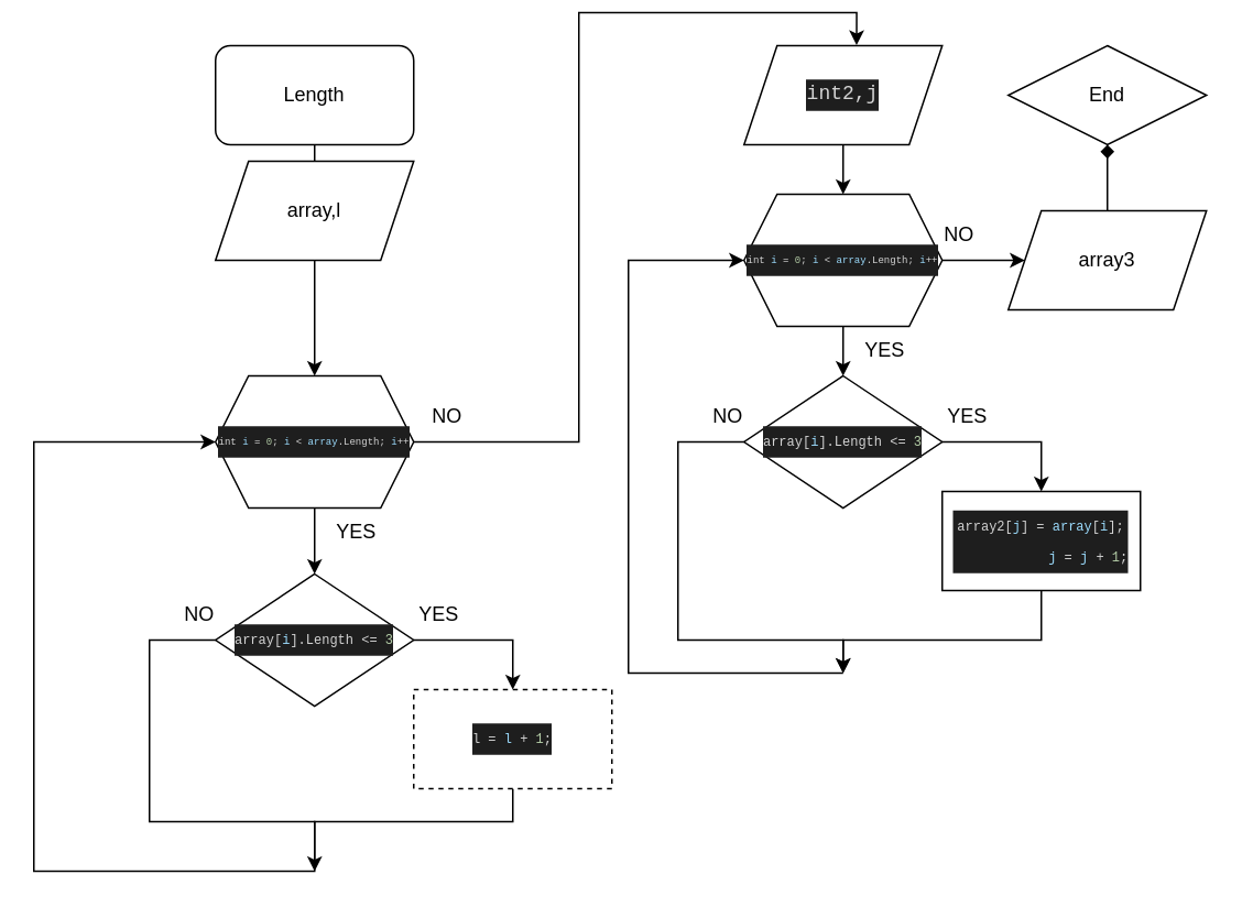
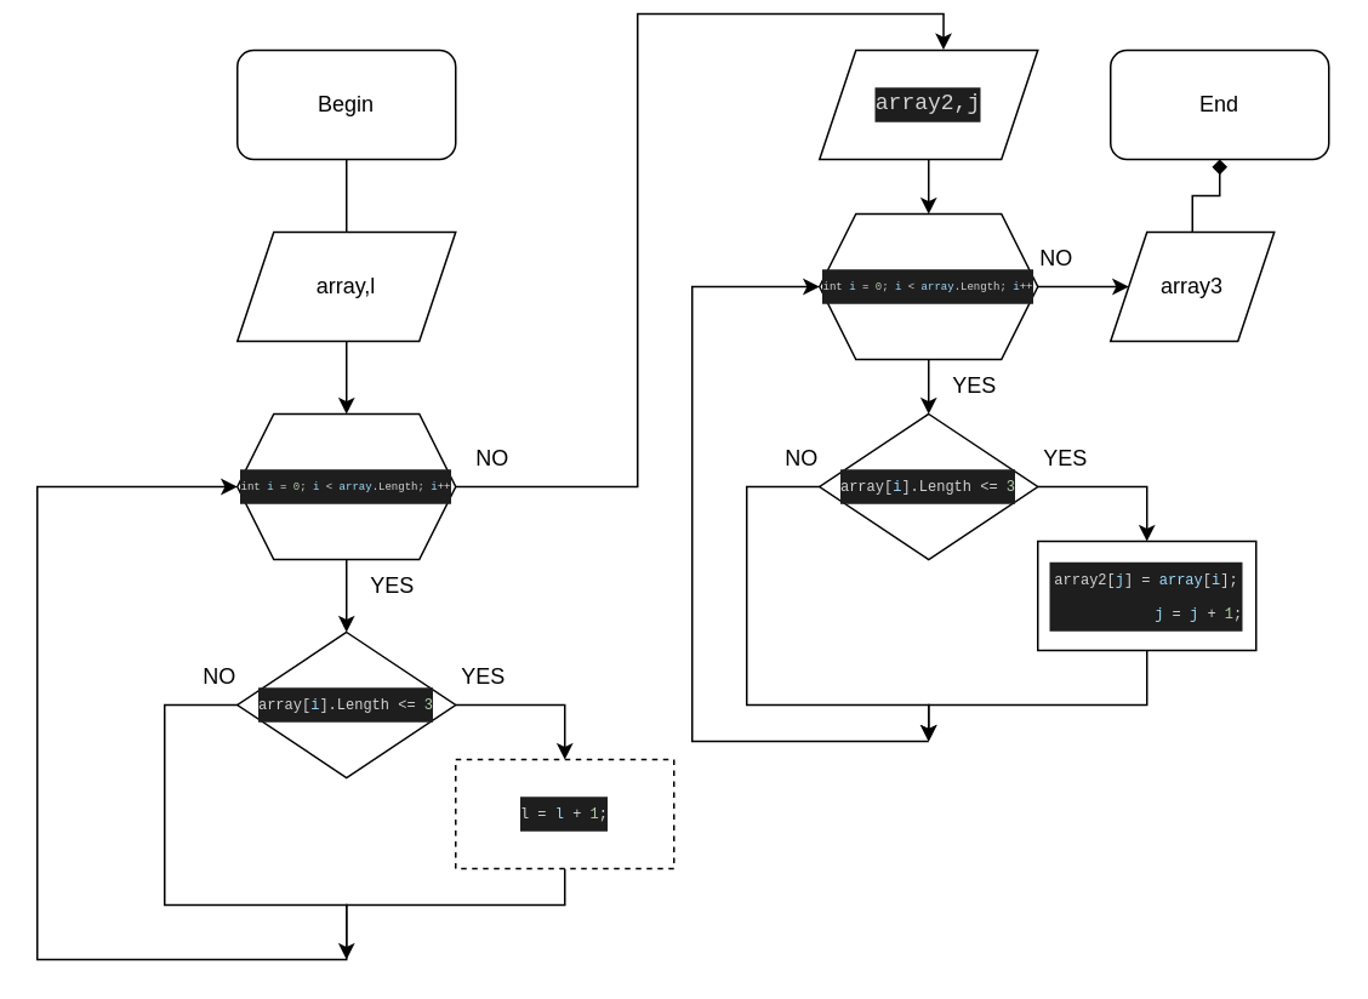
  <mxCell id="0" />
  <mxCell id="1" parent="0" />
  <mxCell id="2" style="edgeStyle=orthogonalEdgeStyle;rounded=0;orthogonalLoop=1;jettySize=auto;html=1;exitX=0.5;exitY=1;exitDx=0;exitDy=0;entryX=0.5;entryY=0;entryDx=0;entryDy=0;endArrow=none;" edge="1" parent="1" source="3" target="5"><mxGeometry relative="1" as="geometry" /></mxCell>
- <mxCell id="3" value="Length" style="rounded=1;whiteSpace=wrap;html=1;" vertex="1" parent="1"><mxGeometry x="130" y="20" width="120" height="60" as="geometry" /></mxCell>
+ <mxCell id="3" value="Begin" style="rounded=1;whiteSpace=wrap;html=1;" vertex="1" parent="1"><mxGeometry x="130" y="20" width="120" height="60" as="geometry" /></mxCell>
  <mxCell id="4" style="edgeStyle=orthogonalEdgeStyle;rounded=0;orthogonalLoop=1;jettySize=auto;html=1;exitX=0.5;exitY=1;exitDx=0;exitDy=0;entryX=0.5;entryY=0;entryDx=0;entryDy=0;" edge="1" parent="1" source="5" target="8"><mxGeometry relative="1" as="geometry" /></mxCell>
- <mxCell id="5" value="array,l" style="shape=parallelogram;perimeter=parallelogramPerimeter;whiteSpace=wrap;html=1;fixedSize=1;" vertex="1" parent="1"><mxGeometry x="130" y="90" width="120" height="60" as="geometry" /></mxCell>
+ <mxCell id="5" value="array,l" style="shape=parallelogram;perimeter=parallelogramPerimeter;whiteSpace=wrap;html=1;fixedSize=1;" vertex="1" parent="1"><mxGeometry x="130" y="120" width="120" height="60" as="geometry" /></mxCell>
  <mxCell id="6" style="edgeStyle=orthogonalEdgeStyle;rounded=0;orthogonalLoop=1;jettySize=auto;html=1;exitX=0.5;exitY=1;exitDx=0;exitDy=0;entryX=0.5;entryY=0;entryDx=0;entryDy=0;" edge="1" parent="1" source="8" target="11"><mxGeometry relative="1" as="geometry" /></mxCell>
  <mxCell id="7" style="edgeStyle=orthogonalEdgeStyle;rounded=0;orthogonalLoop=1;jettySize=auto;html=1;exitX=1;exitY=0.5;exitDx=0;exitDy=0;entryX=0.568;entryY=-0.005;entryDx=0;entryDy=0;entryPerimeter=0;" edge="1" parent="1" source="8" target="15"><mxGeometry relative="1" as="geometry" /></mxCell>
  <mxCell id="8" value="&lt;div style=&quot;color: rgb(212, 212, 212); background-color: rgb(30, 30, 30); font-family: Consolas, &amp;quot;Courier New&amp;quot;, monospace; line-height: 19px; font-size: 6px;&quot;&gt;int &lt;span style=&quot;color: #9cdcfe;&quot;&gt;i&lt;/span&gt; = &lt;span style=&quot;color: #b5cea8;&quot;&gt;0&lt;/span&gt;; &lt;span style=&quot;color: #9cdcfe;&quot;&gt;i&lt;/span&gt; &amp;lt; &lt;span style=&quot;color: #9cdcfe;&quot;&gt;array&lt;/span&gt;.Length; &lt;span style=&quot;color: #9cdcfe;&quot;&gt;i&lt;/span&gt;++&lt;/div&gt;" style="shape=hexagon;perimeter=hexagonPerimeter2;whiteSpace=wrap;html=1;fixedSize=1;" vertex="1" parent="1"><mxGeometry x="130" y="220" width="120" height="80" as="geometry" /></mxCell>
  <mxCell id="9" style="edgeStyle=orthogonalEdgeStyle;rounded=0;orthogonalLoop=1;jettySize=auto;html=1;exitX=1;exitY=0.5;exitDx=0;exitDy=0;entryX=0.5;entryY=0;entryDx=0;entryDy=0;" edge="1" parent="1" source="11" target="13"><mxGeometry relative="1" as="geometry" /></mxCell>
  <mxCell id="10" style="edgeStyle=orthogonalEdgeStyle;rounded=0;orthogonalLoop=1;jettySize=auto;html=1;exitX=0;exitY=0.5;exitDx=0;exitDy=0;" edge="1" parent="1" source="11"><mxGeometry relative="1" as="geometry"><mxPoint x="190" y="520" as="targetPoint" /><Array as="points"><mxPoint x="90" y="380" /><mxPoint x="90" y="490" /><mxPoint x="190" y="490" /></Array></mxGeometry></mxCell>
  <mxCell id="11" value="&lt;div style=&quot;color: rgb(212, 212, 212); background-color: rgb(30, 30, 30); font-family: Consolas, &amp;quot;Courier New&amp;quot;, monospace; line-height: 19px; font-size: 8px;&quot;&gt;array[&lt;span style=&quot;color: #9cdcfe;&quot;&gt;i&lt;/span&gt;].Length &amp;lt;= &lt;span style=&quot;color: rgb(181, 206, 168);&quot;&gt;3&lt;/span&gt;&lt;/div&gt;" style="rhombus;whiteSpace=wrap;html=1;" vertex="1" parent="1"><mxGeometry x="130" y="340" width="120" height="80" as="geometry" /></mxCell>
  <mxCell id="12" style="edgeStyle=orthogonalEdgeStyle;rounded=0;orthogonalLoop=1;jettySize=auto;html=1;exitX=0.5;exitY=1;exitDx=0;exitDy=0;entryX=0;entryY=0.5;entryDx=0;entryDy=0;" edge="1" parent="1" source="13" target="8"><mxGeometry relative="1" as="geometry"><mxPoint x="190" y="520" as="targetPoint" /><Array as="points"><mxPoint x="310" y="490" /><mxPoint x="190" y="490" /><mxPoint x="190" y="520" /><mxPoint x="20" y="520" /><mxPoint x="20" y="260" /></Array></mxGeometry></mxCell>
  <mxCell id="13" value="&lt;div style=&quot;color: rgb(212, 212, 212); background-color: rgb(30, 30, 30); font-family: Consolas, &amp;quot;Courier New&amp;quot;, monospace; line-height: 19px; font-size: 8px;&quot;&gt;&lt;div style=&quot;line-height: 19px;&quot;&gt;l = &lt;span style=&quot;color: #9cdcfe;&quot;&gt;l&lt;/span&gt; + &lt;span style=&quot;color: #b5cea8;&quot;&gt;1&lt;/span&gt;;&lt;/div&gt;&lt;/div&gt;" style="rounded=0;whiteSpace=wrap;html=1;dashed=1;" vertex="1" parent="1"><mxGeometry x="250" y="410" width="120" height="60" as="geometry" /></mxCell>
  <mxCell id="14" style="edgeStyle=orthogonalEdgeStyle;rounded=0;orthogonalLoop=1;jettySize=auto;html=1;exitX=0.5;exitY=1;exitDx=0;exitDy=0;entryX=0.5;entryY=0;entryDx=0;entryDy=0;" edge="1" parent="1" source="15" target="18"><mxGeometry relative="1" as="geometry" /></mxCell>
- <mxCell id="15" value="&lt;div style=&quot;color: rgb(212, 212, 212); background-color: rgb(30, 30, 30); font-family: Consolas, &amp;quot;Courier New&amp;quot;, monospace; line-height: 19px;&quot;&gt;&lt;font style=&quot;font-size: 12px;&quot;&gt;int2,j&lt;/font&gt;&lt;/div&gt;" style="shape=parallelogram;perimeter=parallelogramPerimeter;whiteSpace=wrap;html=1;fixedSize=1;" vertex="1" parent="1"><mxGeometry x="450" y="20" width="120" height="60" as="geometry" /></mxCell>
+ <mxCell id="15" value="&lt;div style=&quot;color: rgb(212, 212, 212); background-color: rgb(30, 30, 30); font-family: Consolas, &amp;quot;Courier New&amp;quot;, monospace; line-height: 19px;&quot;&gt;&lt;font style=&quot;font-size: 12px;&quot;&gt;array2,j&lt;/font&gt;&lt;/div&gt;" style="shape=parallelogram;perimeter=parallelogramPerimeter;whiteSpace=wrap;html=1;fixedSize=1;" vertex="1" parent="1"><mxGeometry x="450" y="20" width="120" height="60" as="geometry" /></mxCell>
  <mxCell id="16" style="edgeStyle=orthogonalEdgeStyle;rounded=0;orthogonalLoop=1;jettySize=auto;html=1;exitX=0.5;exitY=1;exitDx=0;exitDy=0;entryX=0.5;entryY=0;entryDx=0;entryDy=0;" edge="1" parent="1" source="18" target="21"><mxGeometry relative="1" as="geometry" /></mxCell>
  <mxCell id="17" style="edgeStyle=orthogonalEdgeStyle;rounded=0;orthogonalLoop=1;jettySize=auto;html=1;exitX=1;exitY=0.5;exitDx=0;exitDy=0;entryX=0;entryY=0.5;entryDx=0;entryDy=0;" edge="1" parent="1" source="18" target="26"><mxGeometry relative="1" as="geometry" /></mxCell>
  <mxCell id="18" value="&lt;div style=&quot;color: rgb(212, 212, 212); background-color: rgb(30, 30, 30); font-family: Consolas, &amp;quot;Courier New&amp;quot;, monospace; line-height: 19px; font-size: 6px;&quot;&gt;int &lt;span style=&quot;color: #9cdcfe;&quot;&gt;i&lt;/span&gt; = &lt;span style=&quot;color: #b5cea8;&quot;&gt;0&lt;/span&gt;; &lt;span style=&quot;color: #9cdcfe;&quot;&gt;i&lt;/span&gt; &amp;lt; &lt;span style=&quot;color: #9cdcfe;&quot;&gt;array&lt;/span&gt;.Length; &lt;span style=&quot;color: #9cdcfe;&quot;&gt;i&lt;/span&gt;++&lt;/div&gt;" style="shape=hexagon;perimeter=hexagonPerimeter2;whiteSpace=wrap;html=1;fixedSize=1;" vertex="1" parent="1"><mxGeometry x="450" y="110" width="120" height="80" as="geometry" /></mxCell>
  <mxCell id="19" style="edgeStyle=orthogonalEdgeStyle;rounded=0;orthogonalLoop=1;jettySize=auto;html=1;entryX=0.5;entryY=0;entryDx=0;entryDy=0;" edge="1" parent="1" source="21" target="23"><mxGeometry relative="1" as="geometry"><mxPoint x="730" y="310" as="targetPoint" /><Array as="points"><mxPoint x="630" y="260" /></Array></mxGeometry></mxCell>
  <mxCell id="20" style="edgeStyle=orthogonalEdgeStyle;rounded=0;orthogonalLoop=1;jettySize=auto;html=1;exitX=0;exitY=0.5;exitDx=0;exitDy=0;" edge="1" parent="1" source="21"><mxGeometry relative="1" as="geometry"><mxPoint x="510" y="400" as="targetPoint" /><Array as="points"><mxPoint x="410" y="260" /><mxPoint x="410" y="380" /><mxPoint x="510" y="380" /></Array></mxGeometry></mxCell>
  <mxCell id="21" value="&lt;div style=&quot;color: rgb(212, 212, 212); background-color: rgb(30, 30, 30); font-family: Consolas, &amp;quot;Courier New&amp;quot;, monospace; line-height: 19px; font-size: 8px;&quot;&gt;array[&lt;span style=&quot;color: #9cdcfe;&quot;&gt;i&lt;/span&gt;].Length &amp;lt;= &lt;span style=&quot;color: #b5cea8;&quot;&gt;3&lt;/span&gt;&lt;/div&gt;" style="rhombus;whiteSpace=wrap;html=1;" vertex="1" parent="1"><mxGeometry x="450" y="220" width="120" height="80" as="geometry" /></mxCell>
  <mxCell id="22" style="edgeStyle=orthogonalEdgeStyle;rounded=0;orthogonalLoop=1;jettySize=auto;html=1;exitX=0.5;exitY=1;exitDx=0;exitDy=0;" edge="1" parent="1" source="23"><mxGeometry relative="1" as="geometry"><mxPoint x="510" y="400" as="targetPoint" /><Array as="points"><mxPoint x="630" y="380" /><mxPoint x="510" y="380" /></Array></mxGeometry></mxCell>
  <mxCell id="23" value="&lt;div style=&quot;color: rgb(212, 212, 212); background-color: rgb(30, 30, 30); font-family: Consolas, &amp;quot;Courier New&amp;quot;, monospace; line-height: 19px; font-size: 8px;&quot;&gt;&lt;div&gt;array2[&lt;span style=&quot;color: #9cdcfe;&quot;&gt;j&lt;/span&gt;] = &lt;span style=&quot;color: #9cdcfe;&quot;&gt;array&lt;/span&gt;[&lt;span style=&quot;color: #9cdcfe;&quot;&gt;i&lt;/span&gt;];&lt;/div&gt;&lt;div&gt;&amp;nbsp; &amp;nbsp; &amp;nbsp; &amp;nbsp; &amp;nbsp; &amp;nbsp; &lt;span style=&quot;color: #9cdcfe;&quot;&gt;j&lt;/span&gt; = &lt;span style=&quot;color: #9cdcfe;&quot;&gt;j&lt;/span&gt; + &lt;span style=&quot;color: #b5cea8;&quot;&gt;1&lt;/span&gt;;&lt;/div&gt;&lt;/div&gt;" style="rounded=0;whiteSpace=wrap;html=1;" vertex="1" parent="1"><mxGeometry x="570" y="290" width="120" height="60" as="geometry" /></mxCell>
  <mxCell id="24" value="" style="endArrow=classic;html=1;rounded=0;entryX=0;entryY=0.5;entryDx=0;entryDy=0;" edge="1" parent="1" target="18"><mxGeometry width="50" height="50" relative="1" as="geometry"><mxPoint x="510" y="400" as="sourcePoint" /><mxPoint x="420" y="400" as="targetPoint" /><Array as="points"><mxPoint x="380" y="400" /><mxPoint x="380" y="150" /></Array></mxGeometry></mxCell>
  <mxCell id="25" style="edgeStyle=orthogonalEdgeStyle;rounded=0;orthogonalLoop=1;jettySize=auto;html=1;exitX=0.5;exitY=0;exitDx=0;exitDy=0;entryX=0.5;entryY=1;entryDx=0;entryDy=0;endArrow=diamond;" edge="1" parent="1" source="26" target="27"><mxGeometry relative="1" as="geometry" /></mxCell>
- <mxCell id="26" value="array3" style="shape=parallelogram;perimeter=parallelogramPerimeter;whiteSpace=wrap;html=1;fixedSize=1;" vertex="1" parent="1"><mxGeometry x="610" y="120" width="120" height="60" as="geometry" /></mxCell>
- <mxCell id="27" value="End" style="rhombus;whiteSpace=wrap;html=1;" vertex="1" parent="1"><mxGeometry x="610" y="20" width="120" height="60" as="geometry" /></mxCell>
+ <mxCell id="26" value="array3" style="shape=parallelogram;perimeter=parallelogramPerimeter;whiteSpace=wrap;html=1;fixedSize=1;" vertex="1" parent="1"><mxGeometry x="610" y="120" width="90" height="60" as="geometry" /></mxCell>
+ <mxCell id="27" value="End" style="rounded=1;whiteSpace=wrap;html=1;" vertex="1" parent="1"><mxGeometry x="610" y="20" width="120" height="60" as="geometry" /></mxCell>
  <mxCell id="28" value="YES" style="text;html=1;align=center;verticalAlign=middle;resizable=0;points=[];autosize=1;strokeColor=none;fillColor=none;" vertex="1" parent="1"><mxGeometry x="190" y="300" width="50" height="30" as="geometry" /></mxCell>
  <mxCell id="29" value="YES" style="text;html=1;align=center;verticalAlign=middle;resizable=0;points=[];autosize=1;strokeColor=none;fillColor=none;" vertex="1" parent="1"><mxGeometry x="240" y="350" width="50" height="30" as="geometry" /></mxCell>
  <mxCell id="30" value="YES" style="text;html=1;align=center;verticalAlign=middle;resizable=0;points=[];autosize=1;strokeColor=none;fillColor=none;" vertex="1" parent="1"><mxGeometry x="510" y="190" width="50" height="30" as="geometry" /></mxCell>
  <mxCell id="31" value="YES" style="text;html=1;align=center;verticalAlign=middle;resizable=0;points=[];autosize=1;strokeColor=none;fillColor=none;" vertex="1" parent="1"><mxGeometry x="560" y="230" width="50" height="30" as="geometry" /></mxCell>
  <mxCell id="32" value="NO" style="text;html=1;align=center;verticalAlign=middle;resizable=0;points=[];autosize=1;strokeColor=none;fillColor=none;" vertex="1" parent="1"><mxGeometry x="250" y="230" width="40" height="30" as="geometry" /></mxCell>
  <mxCell id="33" value="NO" style="text;html=1;align=center;verticalAlign=middle;resizable=0;points=[];autosize=1;strokeColor=none;fillColor=none;" vertex="1" parent="1"><mxGeometry x="100" y="350" width="40" height="30" as="geometry" /></mxCell>
  <mxCell id="34" value="NO" style="text;html=1;align=center;verticalAlign=middle;resizable=0;points=[];autosize=1;strokeColor=none;fillColor=none;" vertex="1" parent="1"><mxGeometry x="420" y="230" width="40" height="30" as="geometry" /></mxCell>
  <mxCell id="35" value="NO" style="text;html=1;align=center;verticalAlign=middle;resizable=0;points=[];autosize=1;strokeColor=none;fillColor=none;" vertex="1" parent="1"><mxGeometry x="560" y="120" width="40" height="30" as="geometry" /></mxCell>
